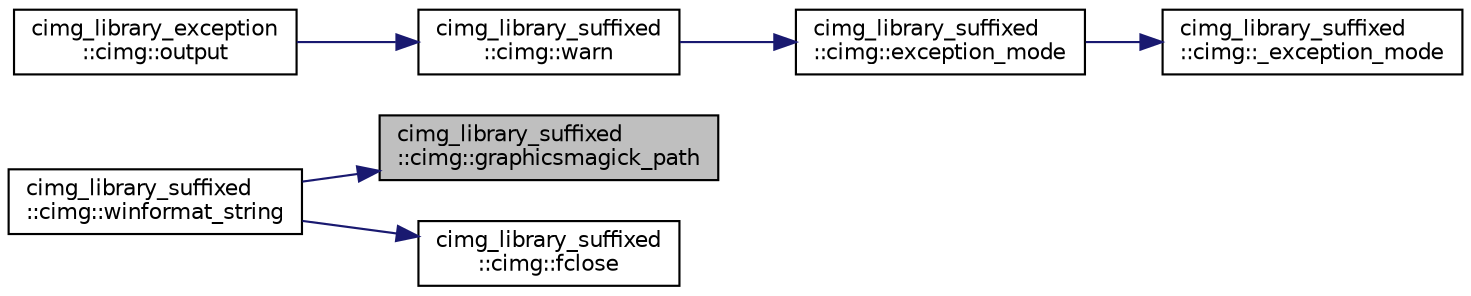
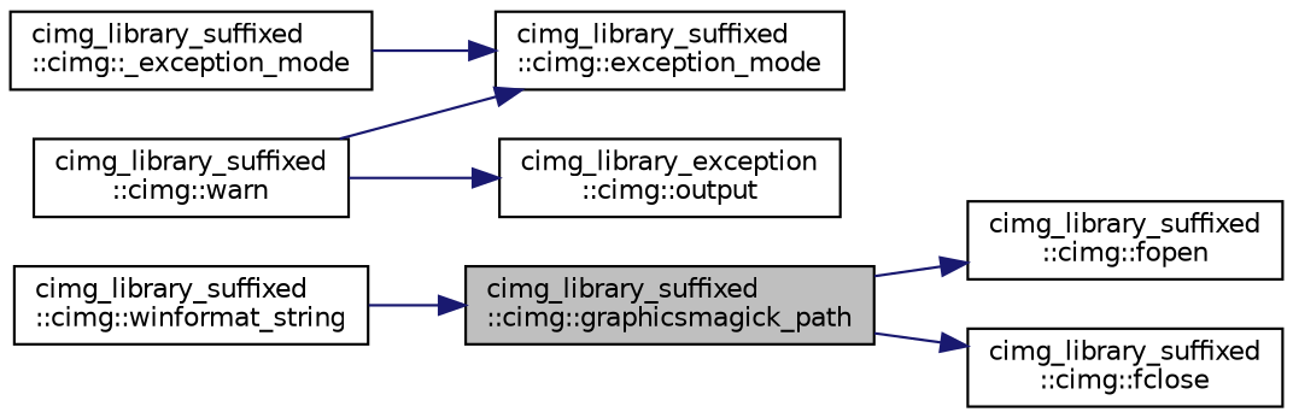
  digraph {
    rankdir=LR
    node [color=black fillcolor=white fontname=Helvetica fontsize=10 shape=record style=filled]
    edge [color=midnightblue fontname=Helvetica fontsize=10 labelfontname=Helvetica labelfontsize=10 style=solid]
    n1 [fillcolor=grey75 fontcolor=black height=0.2 label="cimg_library_suffixed\l::cimg::graphicsmagick_path" width=0.4]
+   n2 [height=0.2 label="cimg_library_suffixed\l::cimg::fopen" width=0.4]
    n3 [height=0.2 label="cimg_library_suffixed\l::cimg::fclose" width=0.4]
    n4 [height=0.2 label="cimg_library_suffixed\l::cimg::winformat_string" width=0.4]
    n5 [height=0.2 label="cimg_library_suffixed\l::cimg::warn" width=0.4]
    n6 [height=0.2 label="cimg_library_suffixed\l::cimg::exception_mode" width=0.4]
    n7 [height=0.2 label="cimg_library_exception\l::cimg::output" width=0.4]
    n8 [height=0.2 label="cimg_library_suffixed\l::cimg::_exception_mode" width=0.4]
-   n4 -> n3
+   n1 -> n2
+   n1 -> n3
    n4 -> n1
    n5 -> n6
-   n7 -> n5
-   n6 -> n8
+   n5 -> n7
+   n8 -> n6
  }
